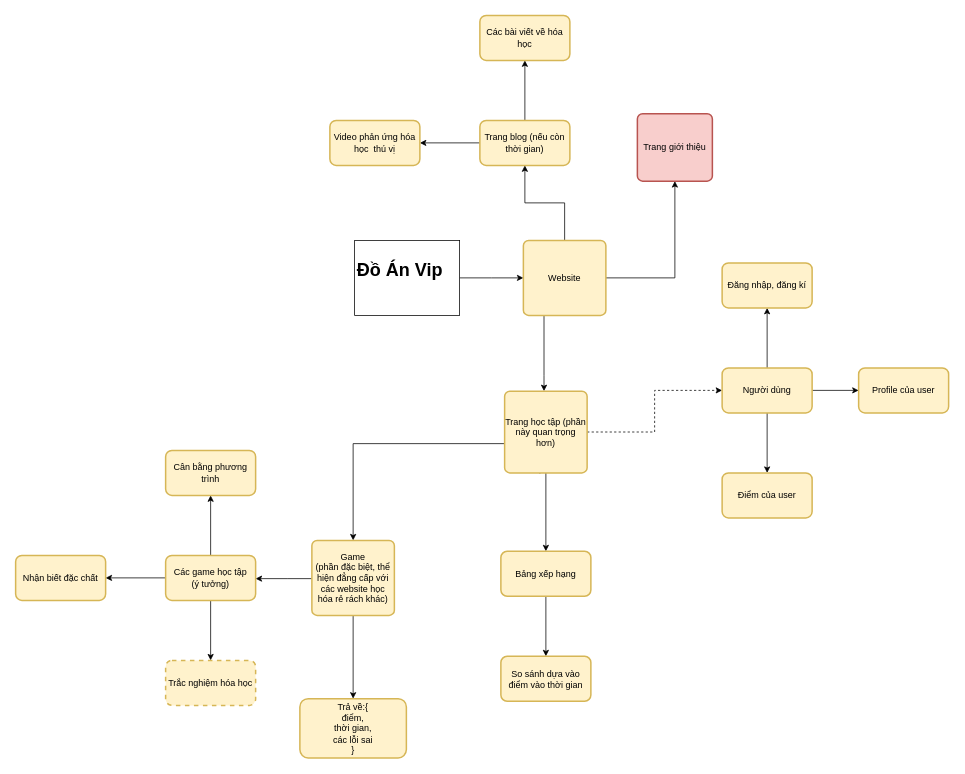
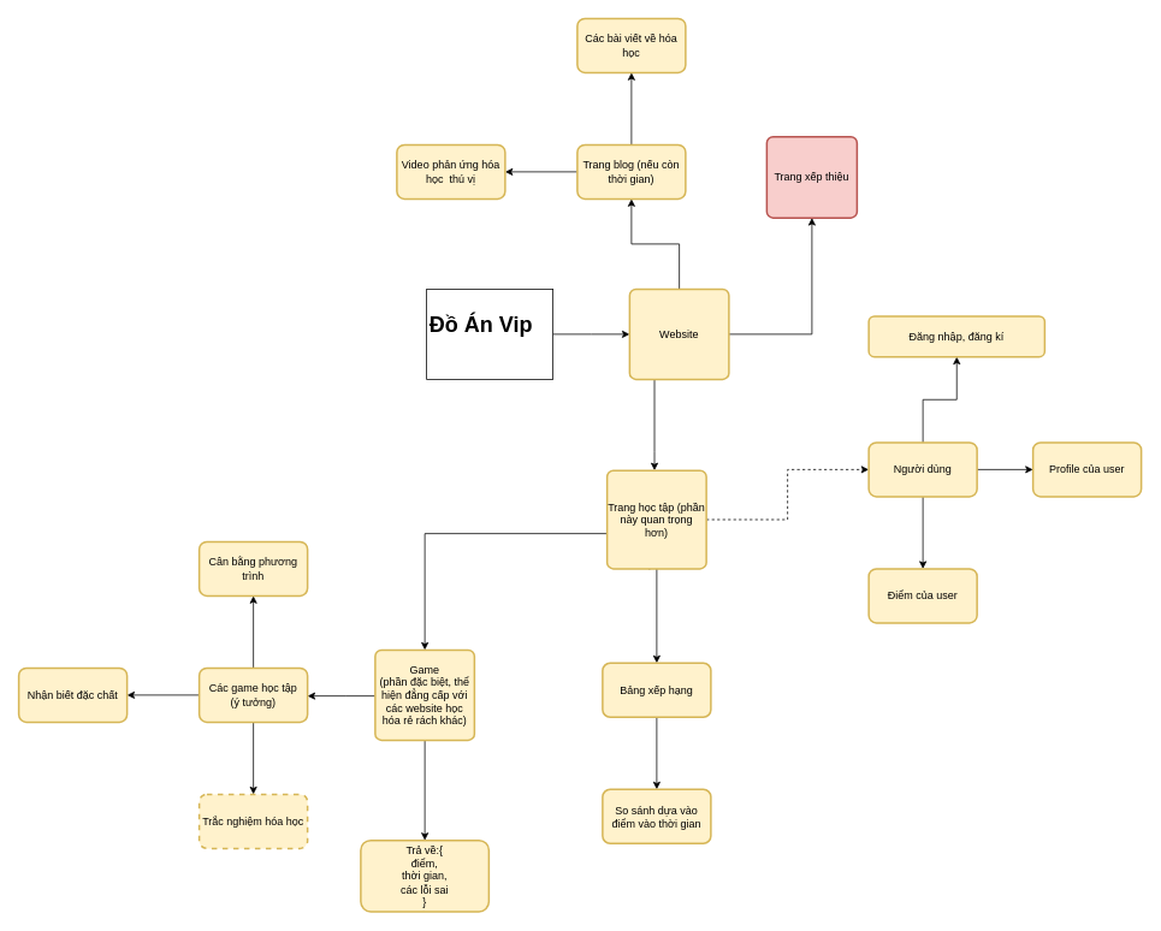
  <mxCell id="0" />
  <mxCell id="1" parent="0" />
  <mxCell id="2" style="edgeStyle=orthogonalEdgeStyle;rounded=0;orthogonalLoop=1;jettySize=auto;html=1;" edge="1" parent="1" source="3"><mxGeometry relative="1" as="geometry"><mxPoint x="697" y="370" as="targetPoint" /></mxGeometry></mxCell>
  <mxCell id="3" value="" style="rounded=0;whiteSpace=wrap;html=1;" vertex="1" parent="1"><mxGeometry x="472" y="320" width="140" height="100" as="geometry" /></mxCell>
  <mxCell id="4" value="Đồ Án Vip" style="text;strokeColor=none;fillColor=none;html=1;fontSize=24;fontStyle=1;verticalAlign=middle;align=center;" vertex="1" parent="1"><mxGeometry x="482" y="340" width="100" height="40" as="geometry" /></mxCell>
  <mxCell id="5" value="" style="edgeStyle=orthogonalEdgeStyle;rounded=0;orthogonalLoop=1;jettySize=auto;html=1;exitX=0.25;exitY=1;exitDx=0;exitDy=0;" edge="1" parent="1" source="8" target="13"><mxGeometry relative="1" as="geometry"><Array as="points"><mxPoint x="724" y="500" /><mxPoint x="724" y="500" /></Array></mxGeometry></mxCell>
  <mxCell id="6" value="" style="edgeStyle=orthogonalEdgeStyle;rounded=0;orthogonalLoop=1;jettySize=auto;html=1;" edge="1" parent="1" source="8" target="9"><mxGeometry relative="1" as="geometry" /></mxCell>
  <mxCell id="7" value="" style="edgeStyle=orthogonalEdgeStyle;rounded=0;orthogonalLoop=1;jettySize=auto;html=1;" edge="1" parent="1" source="8" target="37"><mxGeometry relative="1" as="geometry" /></mxCell>
  <mxCell id="8" value="Website" style="rounded=1;whiteSpace=wrap;html=1;absoluteArcSize=1;arcSize=14;strokeWidth=2;fillColor=#fff2cc;strokeColor=#d6b656;" vertex="1" parent="1"><mxGeometry x="697" y="320" width="110" height="100" as="geometry" /></mxCell>
- <mxCell id="9" value="Trang giới thiệu" style="rounded=1;whiteSpace=wrap;html=1;absoluteArcSize=1;arcSize=14;strokeWidth=2;fillColor=#f8cecc;strokeColor=#b85450;" vertex="1" parent="1"><mxGeometry x="849" y="151" width="100" height="90" as="geometry" /></mxCell>
+ <mxCell id="9" value="Trang xếp thiệu" style="rounded=1;whiteSpace=wrap;html=1;absoluteArcSize=1;arcSize=14;strokeWidth=2;fillColor=#f8cecc;strokeColor=#b85450;" vertex="1" parent="1"><mxGeometry x="849" y="151" width="100" height="90" as="geometry" /></mxCell>
  <mxCell id="10" value="" style="edgeStyle=orthogonalEdgeStyle;rounded=0;orthogonalLoop=1;jettySize=auto;html=1;dashed=1;" edge="1" parent="1" source="13" target="17"><mxGeometry relative="1" as="geometry" /></mxCell>
  <mxCell id="11" value="" style="edgeStyle=orthogonalEdgeStyle;rounded=0;orthogonalLoop=1;jettySize=auto;html=1;" edge="1" parent="1" target="23"><mxGeometry relative="1" as="geometry"><mxPoint x="719" y="631" as="sourcePoint" /><Array as="points"><mxPoint x="719" y="591" /><mxPoint x="470" y="591" /></Array></mxGeometry></mxCell>
  <mxCell id="12" value="" style="edgeStyle=orthogonalEdgeStyle;rounded=0;orthogonalLoop=1;jettySize=auto;html=1;" edge="1" parent="1" source="13" target="33"><mxGeometry relative="1" as="geometry" /></mxCell>
  <mxCell id="13" value="Trang học tập (phần này quan trọng hơn)" style="rounded=1;whiteSpace=wrap;html=1;absoluteArcSize=1;arcSize=14;strokeWidth=2;fillColor=#fff2cc;strokeColor=#d6b656;" vertex="1" parent="1"><mxGeometry x="672" y="521" width="110" height="109" as="geometry" /></mxCell>
  <mxCell id="14" value="" style="edgeStyle=orthogonalEdgeStyle;rounded=0;orthogonalLoop=1;jettySize=auto;html=1;" edge="1" parent="1" source="17" target="18"><mxGeometry relative="1" as="geometry" /></mxCell>
  <mxCell id="15" value="" style="edgeStyle=orthogonalEdgeStyle;rounded=0;orthogonalLoop=1;jettySize=auto;html=1;" edge="1" parent="1" source="17" target="19"><mxGeometry relative="1" as="geometry" /></mxCell>
  <mxCell id="16" value="" style="edgeStyle=orthogonalEdgeStyle;rounded=0;orthogonalLoop=1;jettySize=auto;html=1;" edge="1" parent="1" source="17" target="20"><mxGeometry relative="1" as="geometry" /></mxCell>
  <mxCell id="17" value="Người dùng" style="whiteSpace=wrap;html=1;fillColor=#fff2cc;strokeColor=#d6b656;rounded=1;arcSize=14;strokeWidth=2;" vertex="1" parent="1"><mxGeometry x="962" y="490" width="120" height="60" as="geometry" /></mxCell>
- <mxCell id="18" value="Đăng nhập, đăng kí" style="whiteSpace=wrap;html=1;fillColor=#fff2cc;strokeColor=#d6b656;rounded=1;arcSize=14;strokeWidth=2;" vertex="1" parent="1"><mxGeometry x="962" y="350" width="120" height="60" as="geometry" /></mxCell>
+ <mxCell id="18" value="Đăng nhập, đăng kí" style="whiteSpace=wrap;html=1;fillColor=#fff2cc;strokeColor=#d6b656;rounded=1;arcSize=14;strokeWidth=2;" vertex="1" parent="1"><mxGeometry x="962" y="350" width="195" height="45" as="geometry" /></mxCell>
  <mxCell id="19" value="Profile của user" style="whiteSpace=wrap;html=1;fillColor=#fff2cc;strokeColor=#d6b656;rounded=1;arcSize=14;strokeWidth=2;" vertex="1" parent="1"><mxGeometry x="1144" y="490" width="120" height="60" as="geometry" /></mxCell>
  <mxCell id="20" value="Điểm của user" style="whiteSpace=wrap;html=1;fillColor=#fff2cc;strokeColor=#d6b656;rounded=1;arcSize=14;strokeWidth=2;" vertex="1" parent="1"><mxGeometry x="962" y="630" width="120" height="60" as="geometry" /></mxCell>
  <mxCell id="21" value="" style="edgeStyle=orthogonalEdgeStyle;rounded=0;orthogonalLoop=1;jettySize=auto;html=1;" edge="1" parent="1" source="23" target="27"><mxGeometry relative="1" as="geometry"><Array as="points"><mxPoint x="382" y="771" /><mxPoint x="382" y="771" /></Array></mxGeometry></mxCell>
  <mxCell id="22" value="" style="edgeStyle=orthogonalEdgeStyle;rounded=0;orthogonalLoop=1;jettySize=auto;html=1;" edge="1" parent="1" source="23" target="31"><mxGeometry relative="1" as="geometry" /></mxCell>
  <mxCell id="23" value="Game&lt;br&gt;(phần đặc biệt, thể hiện đẳng cấp với các website học hóa rẻ rách khác)" style="rounded=1;whiteSpace=wrap;html=1;absoluteArcSize=1;arcSize=14;strokeWidth=2;fillColor=#fff2cc;strokeColor=#d6b656;" vertex="1" parent="1"><mxGeometry x="415" y="720" width="110" height="100" as="geometry" /></mxCell>
  <mxCell id="24" value="" style="edgeStyle=orthogonalEdgeStyle;rounded=0;orthogonalLoop=1;jettySize=auto;html=1;" edge="1" parent="1" source="27" target="28"><mxGeometry relative="1" as="geometry" /></mxCell>
  <mxCell id="25" value="" style="edgeStyle=orthogonalEdgeStyle;rounded=0;orthogonalLoop=1;jettySize=auto;html=1;" edge="1" parent="1" source="27" target="29"><mxGeometry relative="1" as="geometry" /></mxCell>
  <mxCell id="26" value="" style="edgeStyle=orthogonalEdgeStyle;rounded=0;orthogonalLoop=1;jettySize=auto;html=1;" edge="1" parent="1" source="27" target="30"><mxGeometry relative="1" as="geometry" /></mxCell>
  <mxCell id="27" value="Các game học tập&lt;br&gt;(ý tưởng)" style="whiteSpace=wrap;html=1;fillColor=#fff2cc;strokeColor=#d6b656;rounded=1;arcSize=14;strokeWidth=2;" vertex="1" parent="1"><mxGeometry x="220" y="740" width="120" height="60" as="geometry" /></mxCell>
  <mxCell id="28" value="Trắc nghiệm hóa học" style="whiteSpace=wrap;html=1;fillColor=#fff2cc;strokeColor=#d6b656;rounded=1;arcSize=14;strokeWidth=2;dashed=1;" vertex="1" parent="1"><mxGeometry x="220" y="880" width="120" height="60" as="geometry" /></mxCell>
  <mxCell id="29" value="Nhận biết đặc chất" style="whiteSpace=wrap;html=1;fillColor=#fff2cc;strokeColor=#d6b656;rounded=1;arcSize=14;strokeWidth=2;" vertex="1" parent="1"><mxGeometry x="20" y="740" width="120" height="60" as="geometry" /></mxCell>
  <mxCell id="30" value="Cân bằng phương trình" style="whiteSpace=wrap;html=1;fillColor=#fff2cc;strokeColor=#d6b656;rounded=1;arcSize=14;strokeWidth=2;" vertex="1" parent="1"><mxGeometry x="220" y="600" width="120" height="60" as="geometry" /></mxCell>
  <mxCell id="31" value="Trả về:{&lt;br&gt;điểm,&lt;br&gt;thời gian,&lt;br&gt;các lỗi sai&lt;br&gt;}" style="whiteSpace=wrap;html=1;fillColor=#fff2cc;strokeColor=#d6b656;rounded=1;arcSize=14;strokeWidth=2;" vertex="1" parent="1"><mxGeometry x="399" y="931" width="142" height="79" as="geometry" /></mxCell>
  <mxCell id="32" value="" style="edgeStyle=orthogonalEdgeStyle;rounded=0;orthogonalLoop=1;jettySize=auto;html=1;" edge="1" parent="1" source="33" target="34"><mxGeometry relative="1" as="geometry" /></mxCell>
  <mxCell id="33" value="Bảng xếp hạng" style="whiteSpace=wrap;html=1;fillColor=#fff2cc;strokeColor=#d6b656;rounded=1;arcSize=14;strokeWidth=2;" vertex="1" parent="1"><mxGeometry x="667" y="734.5" width="120" height="60" as="geometry" /></mxCell>
  <mxCell id="34" value="So sánh dựa vào điểm vào thời gian" style="whiteSpace=wrap;html=1;fillColor=#fff2cc;strokeColor=#d6b656;rounded=1;arcSize=14;strokeWidth=2;" vertex="1" parent="1"><mxGeometry x="667" y="874.5" width="120" height="60" as="geometry" /></mxCell>
  <mxCell id="35" value="" style="edgeStyle=orthogonalEdgeStyle;rounded=0;orthogonalLoop=1;jettySize=auto;html=1;" edge="1" parent="1" source="37" target="38"><mxGeometry relative="1" as="geometry" /></mxCell>
  <mxCell id="36" value="" style="edgeStyle=orthogonalEdgeStyle;rounded=0;orthogonalLoop=1;jettySize=auto;html=1;" edge="1" parent="1" source="37" target="39"><mxGeometry relative="1" as="geometry" /></mxCell>
  <mxCell id="37" value="Trang blog (nếu còn thời gian)" style="whiteSpace=wrap;html=1;fillColor=#fff2cc;strokeColor=#d6b656;rounded=1;arcSize=14;strokeWidth=2;" vertex="1" parent="1"><mxGeometry x="639" y="160" width="120" height="60" as="geometry" /></mxCell>
  <mxCell id="38" value="Các bài viết về hóa học" style="whiteSpace=wrap;html=1;fillColor=#fff2cc;strokeColor=#d6b656;rounded=1;arcSize=14;strokeWidth=2;" vertex="1" parent="1"><mxGeometry x="639" y="20" width="120" height="60" as="geometry" /></mxCell>
  <mxCell id="39" value="Video phản ứng hóa học&amp;nbsp; thú vị" style="whiteSpace=wrap;html=1;fillColor=#fff2cc;strokeColor=#d6b656;rounded=1;arcSize=14;strokeWidth=2;" vertex="1" parent="1"><mxGeometry x="439" y="160" width="120" height="60" as="geometry" /></mxCell>
